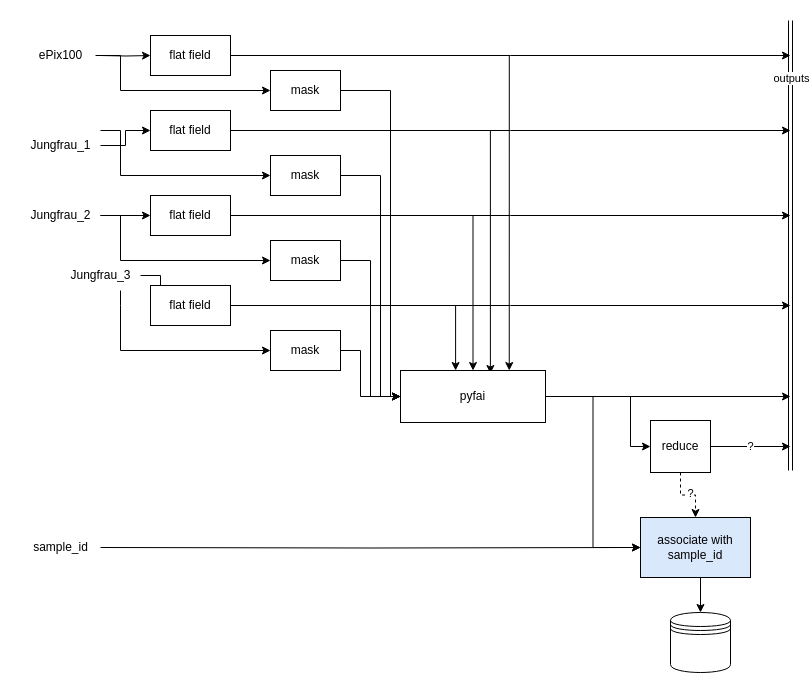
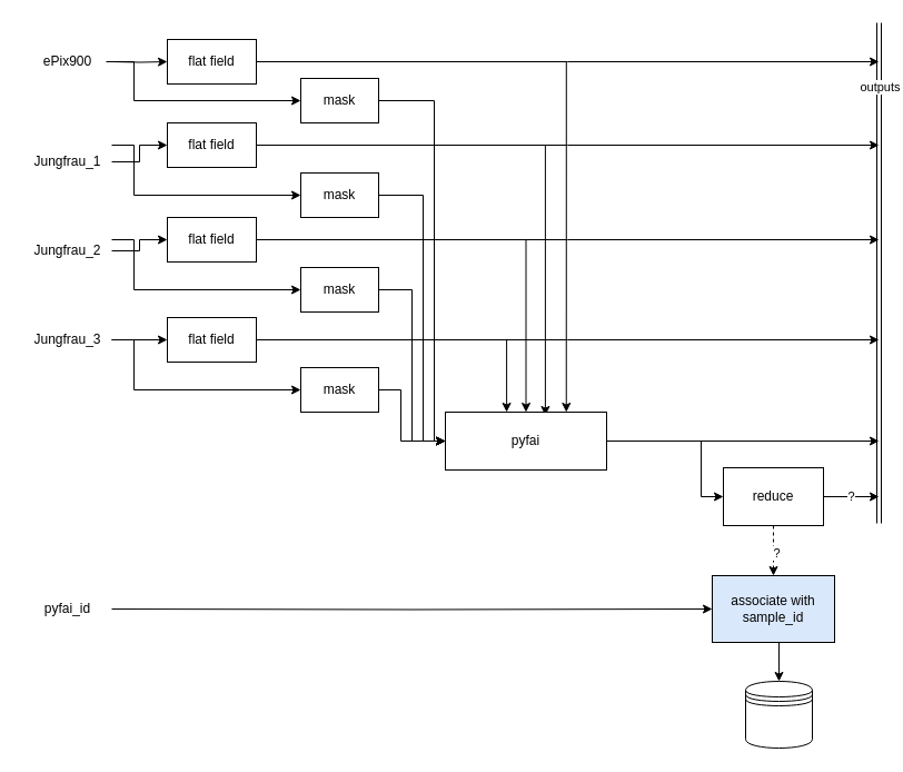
  <mxCell id="0" />
  <mxCell id="1" parent="0" />
  <mxCell id="2" value="" style="edgeStyle=orthogonalEdgeStyle;rounded=0;orthogonalLoop=1;jettySize=auto;html=1;" parent="1" source="4" target="13" edge="1"><mxGeometry relative="1" as="geometry" /></mxCell>
  <mxCell id="3" style="edgeStyle=orthogonalEdgeStyle;rounded=0;orthogonalLoop=1;jettySize=auto;html=1;entryX=0;entryY=0.5;entryDx=0;entryDy=0;" edge="1" parent="1" source="4" target="21"><mxGeometry relative="1" as="geometry"><Array as="points"><mxPoint x="120" y="130" /><mxPoint x="120" y="175" /></Array></mxGeometry></mxCell>
  <mxCell id="4" value="Jungfrau_1" style="text;html=1;align=center;verticalAlign=middle;resizable=0;points=[];autosize=1;strokeColor=none;fillColor=none;" parent="1" vertex="1"><mxGeometry x="20" y="130" width="80" height="30" as="geometry" /></mxCell>
  <mxCell id="5" value="" style="edgeStyle=orthogonalEdgeStyle;rounded=0;orthogonalLoop=1;jettySize=auto;html=1;" parent="1" source="7" target="16" edge="1"><mxGeometry relative="1" as="geometry" /></mxCell>
  <mxCell id="6" style="edgeStyle=orthogonalEdgeStyle;rounded=0;orthogonalLoop=1;jettySize=auto;html=1;entryX=0;entryY=0.5;entryDx=0;entryDy=0;" edge="1" parent="1" source="7" target="23"><mxGeometry relative="1" as="geometry"><Array as="points"><mxPoint x="120" y="215" /><mxPoint x="120" y="260" /></Array></mxGeometry></mxCell>
- <mxCell id="7" value="Jungfrau_2" style="text;html=1;align=center;verticalAlign=middle;resizable=0;points=[];autosize=1;strokeColor=none;fillColor=none;" parent="1" vertex="1"><mxGeometry x="20" y="200" width="80" height="30" as="geometry" /></mxCell>
+ <mxCell id="7" value="Jungfrau_2" style="text;html=1;align=center;verticalAlign=middle;resizable=0;points=[];autosize=1;strokeColor=none;fillColor=none;" parent="1" vertex="1"><mxGeometry x="20" y="210" width="80" height="30" as="geometry" /></mxCell>
  <mxCell id="8" value="" style="edgeStyle=orthogonalEdgeStyle;rounded=0;orthogonalLoop=1;jettySize=auto;html=1;" parent="1" source="10" target="19" edge="1"><mxGeometry relative="1" as="geometry" /></mxCell>
  <mxCell id="9" style="edgeStyle=orthogonalEdgeStyle;rounded=0;orthogonalLoop=1;jettySize=auto;html=1;entryX=0;entryY=0.5;entryDx=0;entryDy=0;" edge="1" parent="1" source="10" target="25"><mxGeometry relative="1" as="geometry"><Array as="points"><mxPoint x="120" y="305" /><mxPoint x="120" y="350" /></Array></mxGeometry></mxCell>
- <mxCell id="10" value="Jungfrau_3" style="text;html=1;align=center;verticalAlign=middle;resizable=0;points=[];autosize=1;strokeColor=none;fillColor=none;" parent="1" vertex="1"><mxGeometry x="60" y="260" width="80" height="30" as="geometry" /></mxCell>
+ <mxCell id="10" value="Jungfrau_3" style="text;html=1;align=center;verticalAlign=middle;resizable=0;points=[];autosize=1;strokeColor=none;fillColor=none;" parent="1" vertex="1"><mxGeometry x="20" y="290" width="80" height="30" as="geometry" /></mxCell>
  <mxCell id="11" style="edgeStyle=orthogonalEdgeStyle;rounded=0;orthogonalLoop=1;jettySize=auto;html=1;" edge="1" parent="1" source="13"><mxGeometry relative="1" as="geometry"><mxPoint x="790" y="130" as="targetPoint" /></mxGeometry></mxCell>
  <mxCell id="12" style="edgeStyle=orthogonalEdgeStyle;rounded=0;orthogonalLoop=1;jettySize=auto;html=1;entryX=0.62;entryY=0.058;entryDx=0;entryDy=0;entryPerimeter=0;" edge="1" parent="1" source="13" target="29"><mxGeometry relative="1" as="geometry" /></mxCell>
  <mxCell id="13" value="flat field" style="rounded=0;whiteSpace=wrap;html=1;" parent="1" vertex="1"><mxGeometry x="150" y="110" width="80" height="40" as="geometry" /></mxCell>
  <mxCell id="14" style="edgeStyle=orthogonalEdgeStyle;rounded=0;orthogonalLoop=1;jettySize=auto;html=1;" edge="1" parent="1" source="16"><mxGeometry relative="1" as="geometry"><mxPoint x="790" y="215" as="targetPoint" /></mxGeometry></mxCell>
  <mxCell id="15" style="edgeStyle=orthogonalEdgeStyle;rounded=0;orthogonalLoop=1;jettySize=auto;html=1;entryX=0.5;entryY=0;entryDx=0;entryDy=0;" edge="1" parent="1" source="16" target="29"><mxGeometry relative="1" as="geometry" /></mxCell>
  <mxCell id="16" value="flat field" style="rounded=0;whiteSpace=wrap;html=1;" parent="1" vertex="1"><mxGeometry x="150" y="195" width="80" height="40" as="geometry" /></mxCell>
  <mxCell id="17" style="edgeStyle=orthogonalEdgeStyle;rounded=0;orthogonalLoop=1;jettySize=auto;html=1;" edge="1" parent="1" source="19"><mxGeometry relative="1" as="geometry"><mxPoint x="790" y="305" as="targetPoint" /></mxGeometry></mxCell>
  <mxCell id="18" style="edgeStyle=orthogonalEdgeStyle;rounded=0;orthogonalLoop=1;jettySize=auto;html=1;entryX=0.38;entryY=0;entryDx=0;entryDy=0;entryPerimeter=0;" edge="1" parent="1" source="19" target="29"><mxGeometry relative="1" as="geometry" /></mxCell>
  <mxCell id="19" value="flat field" style="rounded=0;whiteSpace=wrap;html=1;" parent="1" vertex="1"><mxGeometry x="150" y="285" width="80" height="40" as="geometry" /></mxCell>
  <mxCell id="20" style="edgeStyle=orthogonalEdgeStyle;rounded=0;orthogonalLoop=1;jettySize=auto;html=1;entryX=0;entryY=0.5;entryDx=0;entryDy=0;" edge="1" parent="1" source="21" target="29"><mxGeometry relative="1" as="geometry"><Array as="points"><mxPoint x="380" y="175" /><mxPoint x="380" y="396" /></Array></mxGeometry></mxCell>
  <mxCell id="21" value="mask" style="rounded=0;whiteSpace=wrap;html=1;" parent="1" vertex="1"><mxGeometry x="270" y="155" width="70" height="40" as="geometry" /></mxCell>
  <mxCell id="22" style="edgeStyle=orthogonalEdgeStyle;rounded=0;orthogonalLoop=1;jettySize=auto;html=1;entryX=0;entryY=0.5;entryDx=0;entryDy=0;" edge="1" parent="1" source="23" target="29"><mxGeometry relative="1" as="geometry" /></mxCell>
  <mxCell id="23" value="mask" style="rounded=0;whiteSpace=wrap;html=1;" parent="1" vertex="1"><mxGeometry x="270" y="240" width="70" height="40" as="geometry" /></mxCell>
  <mxCell id="24" style="edgeStyle=orthogonalEdgeStyle;rounded=0;orthogonalLoop=1;jettySize=auto;html=1;entryX=0;entryY=0.5;entryDx=0;entryDy=0;" edge="1" parent="1" source="25" target="29"><mxGeometry relative="1" as="geometry"><Array as="points"><mxPoint x="360" y="350" /><mxPoint x="360" y="396" /></Array></mxGeometry></mxCell>
  <mxCell id="25" value="mask" style="rounded=0;whiteSpace=wrap;html=1;" parent="1" vertex="1"><mxGeometry x="270" y="330" width="70" height="40" as="geometry" /></mxCell>
- <mxCell id="26" style="edgeStyle=orthogonalEdgeStyle;rounded=0;orthogonalLoop=1;jettySize=auto;html=1;entryX=0;entryY=0.5;entryDx=0;entryDy=0;" parent="1" source="29" target="41" edge="1"><mxGeometry relative="1" as="geometry" /></mxCell>
  <mxCell id="27" style="edgeStyle=orthogonalEdgeStyle;rounded=0;orthogonalLoop=1;jettySize=auto;html=1;" edge="1" parent="1" source="29"><mxGeometry relative="1" as="geometry"><mxPoint x="790" y="396" as="targetPoint" /></mxGeometry></mxCell>
  <mxCell id="28" style="edgeStyle=orthogonalEdgeStyle;rounded=0;orthogonalLoop=1;jettySize=auto;html=1;entryX=0;entryY=0.5;entryDx=0;entryDy=0;" edge="1" parent="1" source="29" target="48"><mxGeometry relative="1" as="geometry"><Array as="points"><mxPoint x="630" y="396" /><mxPoint x="630" y="446" /></Array></mxGeometry></mxCell>
  <mxCell id="29" value="pyfai" style="rounded=0;whiteSpace=wrap;html=1;" parent="1" vertex="1"><mxGeometry x="400" y="370" width="145" height="52" as="geometry" /></mxCell>
  <mxCell id="30" value="" style="shape=link;html=1;rounded=0;" parent="1" edge="1"><mxGeometry width="100" relative="1" as="geometry"><mxPoint x="790" y="470" as="sourcePoint" /><mxPoint x="790" y="20" as="targetPoint" /></mxGeometry></mxCell>
  <mxCell id="31" value="outputs" style="edgeLabel;html=1;align=center;verticalAlign=middle;resizable=0;points=[];" parent="30" vertex="1" connectable="0"><mxGeometry x="0.946" y="-3" relative="1" as="geometry"><mxPoint x="-3" y="45" as="offset" /></mxGeometry></mxCell>
  <mxCell id="32" style="edgeStyle=orthogonalEdgeStyle;rounded=0;orthogonalLoop=1;jettySize=auto;html=1;entryX=0;entryY=0.5;entryDx=0;entryDy=0;" edge="1" parent="1" source="33" target="39"><mxGeometry relative="1" as="geometry"><Array as="points"><mxPoint x="120" y="55" /><mxPoint x="120" y="90" /></Array></mxGeometry></mxCell>
- <mxCell id="33" value="ePix100" style="text;html=1;align=center;verticalAlign=middle;resizable=0;points=[];autosize=1;strokeColor=none;fillColor=none;" parent="1" vertex="1"><mxGeometry x="25" y="40" width="70" height="30" as="geometry" /></mxCell>
+ <mxCell id="33" value="ePix900" style="text;html=1;align=center;verticalAlign=middle;resizable=0;points=[];autosize=1;strokeColor=none;fillColor=none;" parent="1" vertex="1"><mxGeometry x="25" y="40" width="70" height="30" as="geometry" /></mxCell>
  <mxCell id="34" value="" style="edgeStyle=orthogonalEdgeStyle;rounded=0;orthogonalLoop=1;jettySize=auto;html=1;" parent="1" target="37" edge="1"><mxGeometry relative="1" as="geometry"><mxPoint x="100" y="55" as="sourcePoint" /></mxGeometry></mxCell>
  <mxCell id="35" style="edgeStyle=orthogonalEdgeStyle;rounded=0;orthogonalLoop=1;jettySize=auto;html=1;" edge="1" parent="1" source="37"><mxGeometry relative="1" as="geometry"><mxPoint x="790" y="55" as="targetPoint" /></mxGeometry></mxCell>
  <mxCell id="36" style="edgeStyle=orthogonalEdgeStyle;rounded=0;orthogonalLoop=1;jettySize=auto;html=1;entryX=0.75;entryY=0;entryDx=0;entryDy=0;shadow=0;" edge="1" parent="1" source="37" target="29"><mxGeometry relative="1" as="geometry" /></mxCell>
  <mxCell id="37" value="flat field" style="rounded=0;whiteSpace=wrap;html=1;" parent="1" vertex="1"><mxGeometry x="150" y="35" width="80" height="40" as="geometry" /></mxCell>
  <mxCell id="38" style="edgeStyle=orthogonalEdgeStyle;rounded=0;orthogonalLoop=1;jettySize=auto;html=1;entryX=0;entryY=0.5;entryDx=0;entryDy=0;" edge="1" parent="1" source="39" target="29"><mxGeometry relative="1" as="geometry"><Array as="points"><mxPoint x="390" y="90" /><mxPoint x="390" y="396" /></Array></mxGeometry></mxCell>
  <mxCell id="39" value="mask" style="rounded=0;whiteSpace=wrap;html=1;" parent="1" vertex="1"><mxGeometry x="270" y="70" width="70" height="40" as="geometry" /></mxCell>
  <mxCell id="40" style="edgeStyle=orthogonalEdgeStyle;rounded=0;orthogonalLoop=1;jettySize=auto;html=1;exitX=0.5;exitY=1;exitDx=0;exitDy=0;entryX=0.5;entryY=0;entryDx=0;entryDy=0;" parent="1" source="41" target="44" edge="1"><mxGeometry relative="1" as="geometry" /></mxCell>
  <mxCell id="41" value="associate with sample_id" style="rounded=0;whiteSpace=wrap;html=1;fillColor=#dae8fc;" parent="1" vertex="1"><mxGeometry x="640" y="517" width="110" height="60" as="geometry" /></mxCell>
  <mxCell id="42" style="edgeStyle=orthogonalEdgeStyle;rounded=0;orthogonalLoop=1;jettySize=auto;html=1;entryX=0;entryY=0.5;entryDx=0;entryDy=0;" parent="1" target="41" edge="1"><mxGeometry relative="1" as="geometry"><mxPoint x="100" y="547" as="sourcePoint" /></mxGeometry></mxCell>
- <mxCell id="43" value="sample_id" style="text;html=1;align=center;verticalAlign=middle;resizable=0;points=[];autosize=1;strokeColor=none;fillColor=none;" parent="1" vertex="1"><mxGeometry x="20" y="532" width="80" height="30" as="geometry" /></mxCell>
+ <mxCell id="43" value="pyfai_id" style="text;html=1;align=center;verticalAlign=middle;resizable=0;points=[];autosize=1;strokeColor=none;fillColor=none;" parent="1" vertex="1"><mxGeometry x="20" y="532" width="80" height="30" as="geometry" /></mxCell>
  <mxCell id="44" value="" style="shape=datastore;whiteSpace=wrap;html=1;" parent="1" vertex="1"><mxGeometry x="670" y="612" width="60" height="60" as="geometry" /></mxCell>
  <mxCell id="45" value="?" style="edgeStyle=orthogonalEdgeStyle;rounded=0;orthogonalLoop=1;jettySize=auto;html=1;" edge="1" parent="1" source="48"><mxGeometry relative="1" as="geometry"><mxPoint x="790" y="446" as="targetPoint" /></mxGeometry></mxCell>
  <mxCell id="46" style="edgeStyle=orthogonalEdgeStyle;rounded=0;orthogonalLoop=1;jettySize=auto;html=1;exitX=0.5;exitY=1;exitDx=0;exitDy=0;entryX=0.5;entryY=0;entryDx=0;entryDy=0;dashed=1;" edge="1" parent="1" source="48" target="41"><mxGeometry relative="1" as="geometry" /></mxCell>
  <mxCell id="47" value="?" style="edgeLabel;html=1;align=center;verticalAlign=middle;resizable=0;points=[];" vertex="1" connectable="0" parent="46"><mxGeometry x="0.067" y="2" relative="1" as="geometry"><mxPoint as="offset" /></mxGeometry></mxCell>
- <mxCell id="48" value="reduce" style="rounded=0;whiteSpace=wrap;html=1;" vertex="1" parent="1"><mxGeometry x="650" y="420" width="60" height="52" as="geometry" /></mxCell>
+ <mxCell id="48" value="reduce" style="rounded=0;whiteSpace=wrap;html=1;" vertex="1" parent="1"><mxGeometry x="650" y="420" width="90" height="52" as="geometry" /></mxCell>
